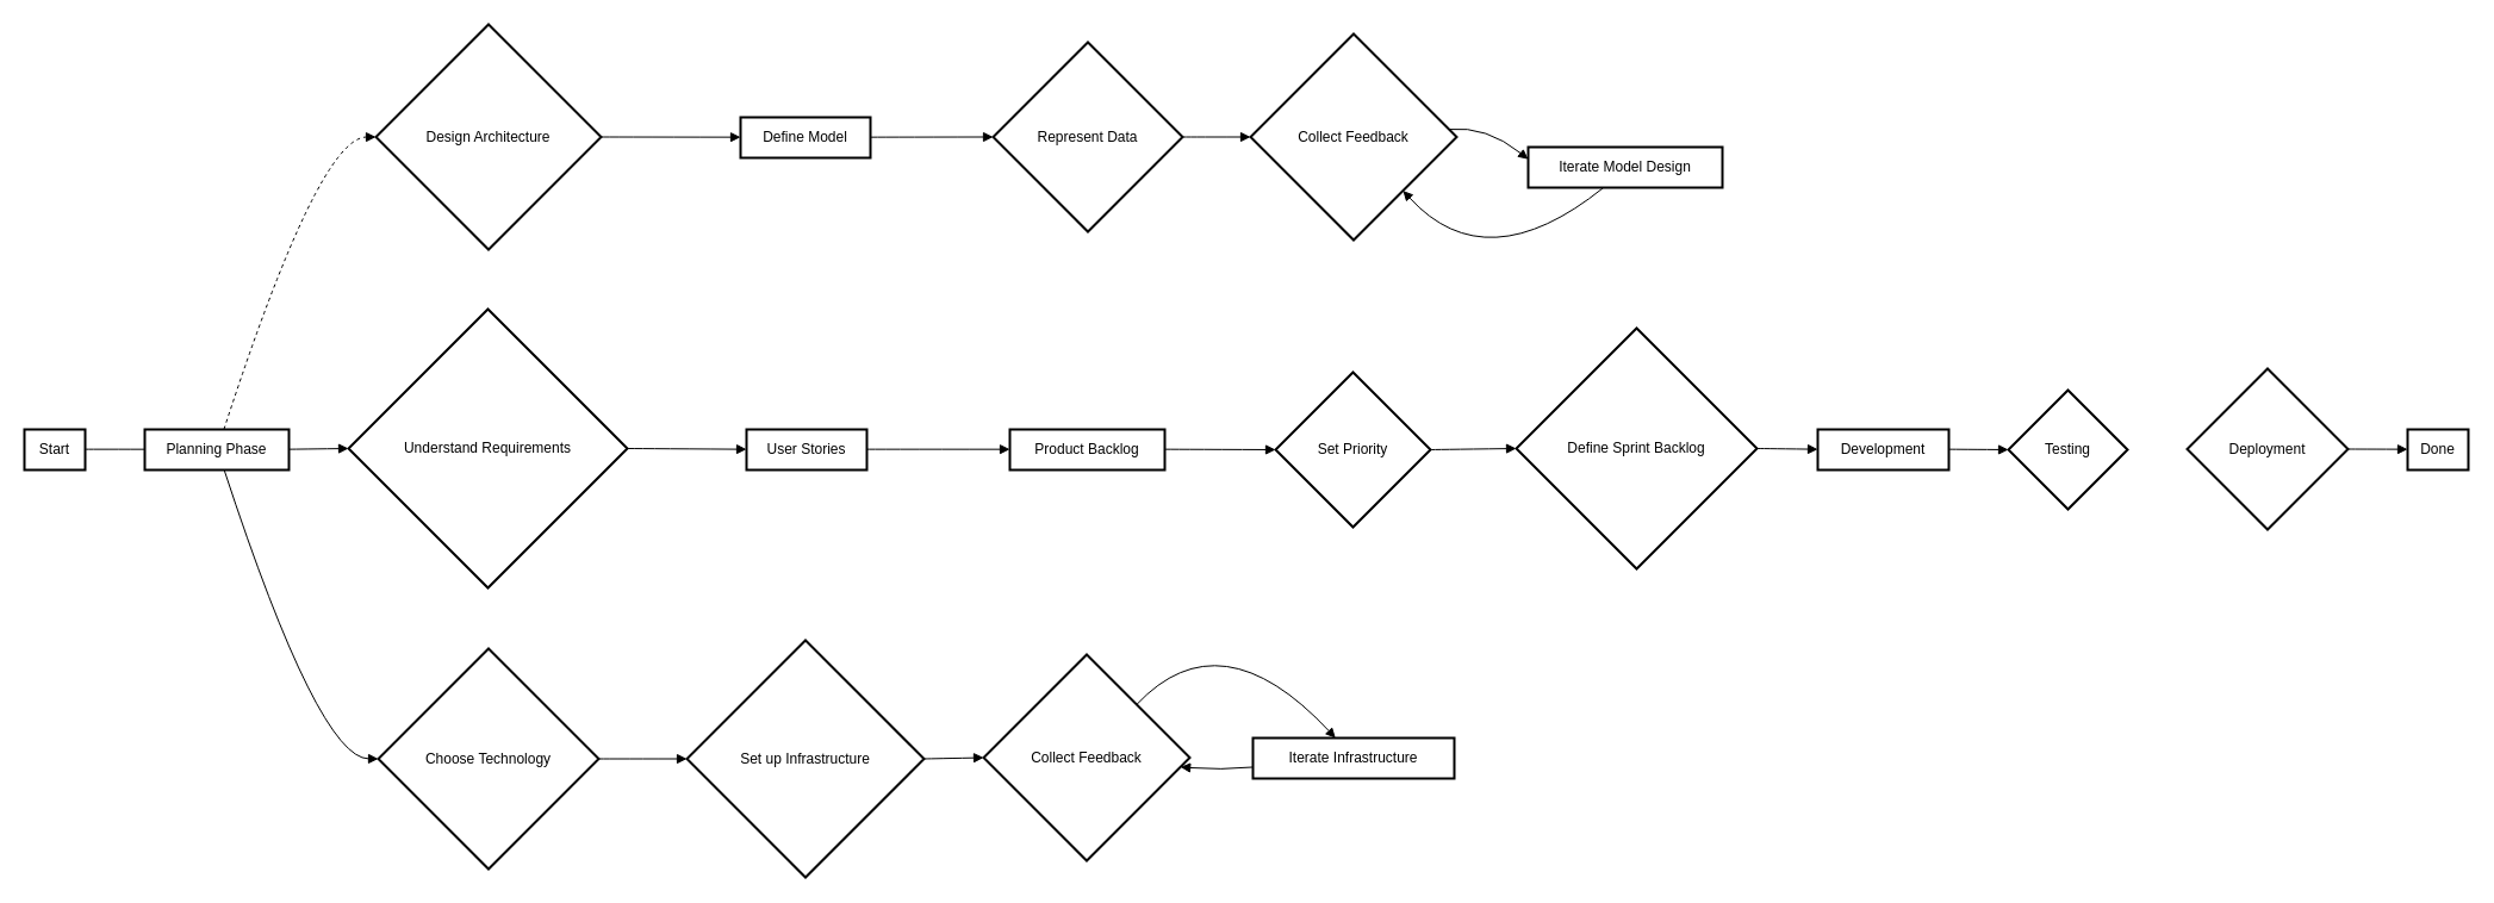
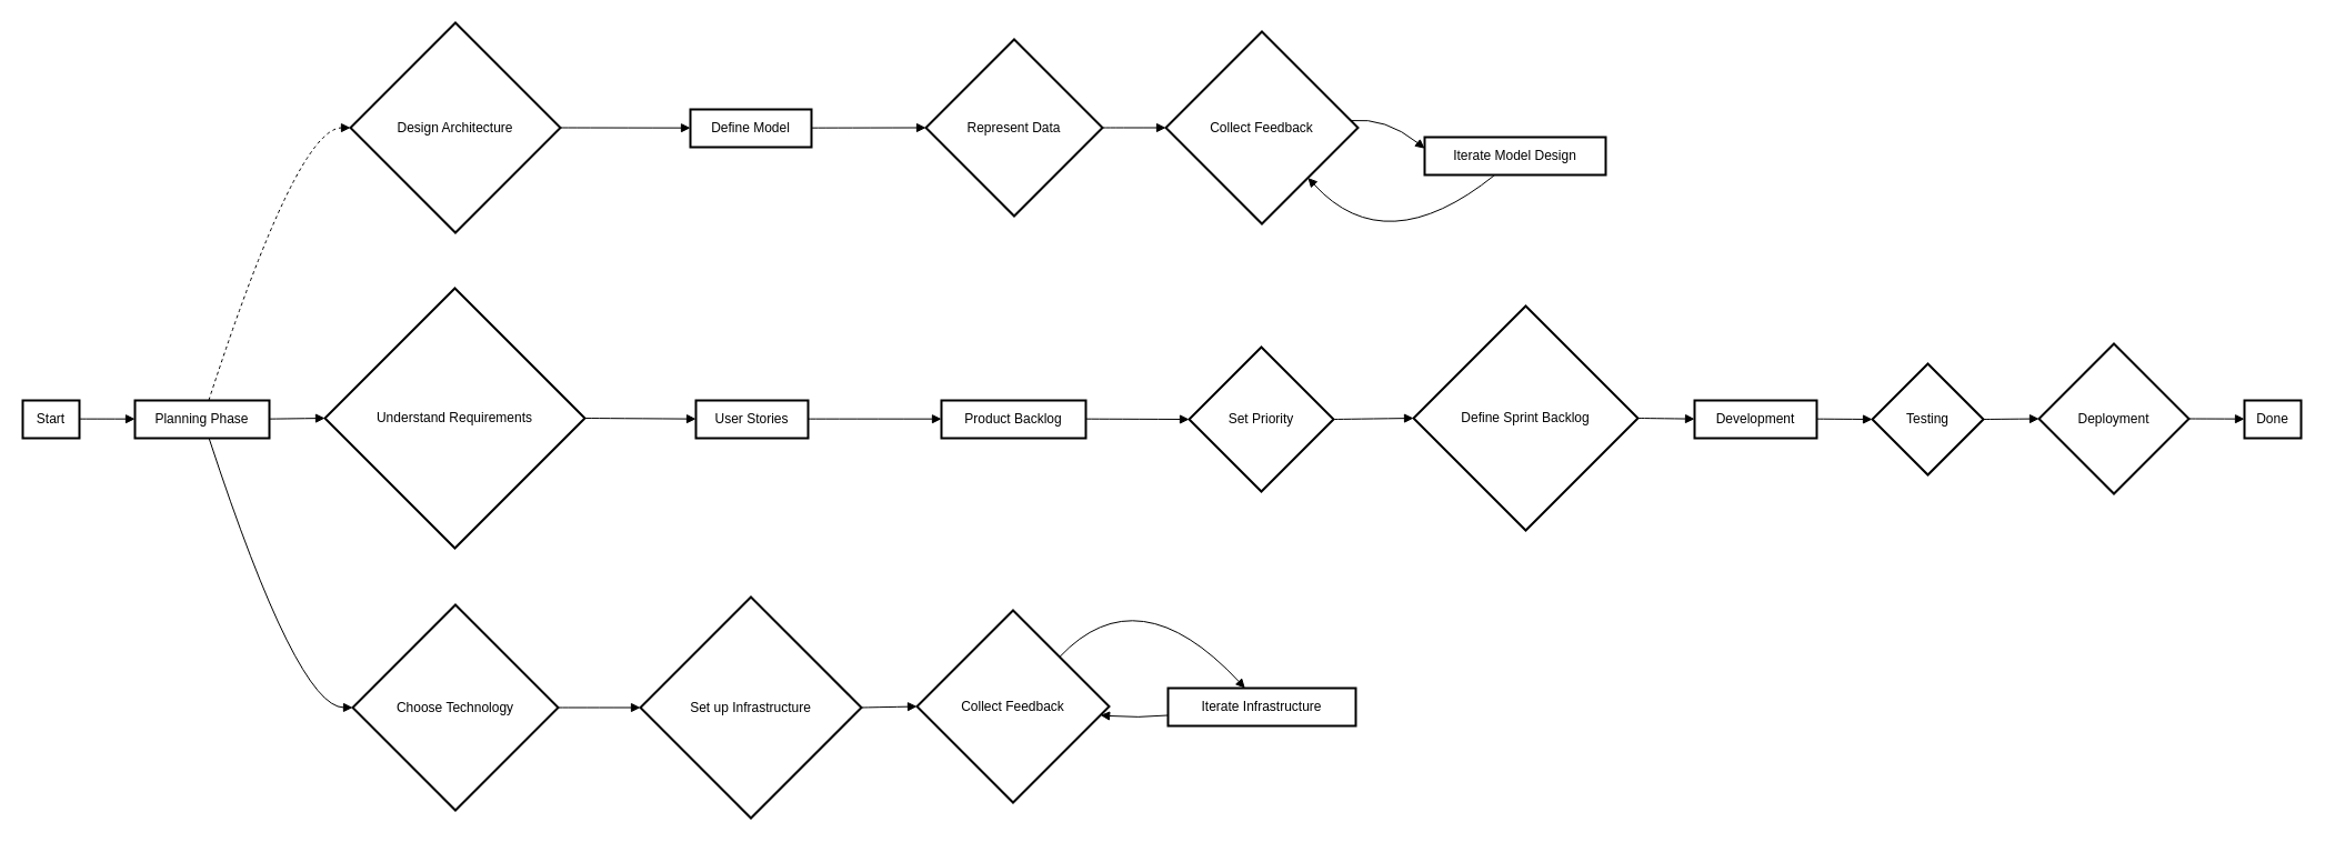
  <mxCell id="0" />
  <mxCell id="1" parent="0" />
  <mxCell id="2" value="Start" style="whiteSpace=wrap;strokeWidth=2;" vertex="1" parent="1"><mxGeometry y="360" width="51" height="34" as="geometry" x="20" /></mxCell>
  <mxCell id="3" value="Planning Phase" style="whiteSpace=wrap;strokeWidth=2;" vertex="1" parent="1"><mxGeometry x="121" y="360" width="121" height="34" as="geometry" /></mxCell>
  <mxCell id="4" value="Understand Requirements" style="rhombus;strokeWidth=2;whiteSpace=wrap;" vertex="1" parent="1"><mxGeometry x="292" y="259" width="234" height="234" as="geometry" /></mxCell>
  <mxCell id="5" value="Design Architecture" style="rhombus;strokeWidth=2;whiteSpace=wrap;" vertex="1" parent="1"><mxGeometry x="315" width="189" height="189" as="geometry" y="20" /></mxCell>
  <mxCell id="6" value="Choose Technology" style="rhombus;strokeWidth=2;whiteSpace=wrap;" vertex="1" parent="1"><mxGeometry x="317" y="544" width="185" height="185" as="geometry" /></mxCell>
  <mxCell id="7" value="User Stories" style="whiteSpace=wrap;strokeWidth=2;" vertex="1" parent="1"><mxGeometry x="626" y="360" width="101" height="34" as="geometry" /></mxCell>
  <mxCell id="8" value="Product Backlog" style="whiteSpace=wrap;strokeWidth=2;" vertex="1" parent="1"><mxGeometry x="847" y="360" width="130" height="34" as="geometry" /></mxCell>
  <mxCell id="9" value="Set Priority" style="rhombus;strokeWidth=2;whiteSpace=wrap;" vertex="1" parent="1"><mxGeometry x="1070" y="312" width="130" height="130" as="geometry" /></mxCell>
  <mxCell id="10" value="Define Model" style="whiteSpace=wrap;strokeWidth=2;" vertex="1" parent="1"><mxGeometry x="621" y="98" width="109" height="34" as="geometry" /></mxCell>
  <mxCell id="11" value="Represent Data" style="rhombus;strokeWidth=2;whiteSpace=wrap;" vertex="1" parent="1"><mxGeometry x="833" y="35" width="159" height="159" as="geometry" /></mxCell>
  <mxCell id="12" value="Collect Feedback" style="rhombus;strokeWidth=2;whiteSpace=wrap;" vertex="1" parent="1"><mxGeometry x="1049" y="28" width="173" height="173" as="geometry" /></mxCell>
  <mxCell id="13" value="Iterate Model Design" style="whiteSpace=wrap;strokeWidth=2;" vertex="1" parent="1"><mxGeometry x="1282" y="123" width="163" height="34" as="geometry" /></mxCell>
  <mxCell id="14" value="Set up Infrastructure" style="rhombus;strokeWidth=2;whiteSpace=wrap;" vertex="1" parent="1"><mxGeometry x="576" y="537" width="199" height="199" as="geometry" /></mxCell>
  <mxCell id="15" value="Collect Feedback" style="rhombus;strokeWidth=2;whiteSpace=wrap;" vertex="1" parent="1"><mxGeometry x="825" y="549" width="173" height="173" as="geometry" /></mxCell>
  <mxCell id="16" value="Iterate Infrastructure" style="whiteSpace=wrap;strokeWidth=2;" vertex="1" parent="1"><mxGeometry x="1051" y="619" width="169" height="34" as="geometry" /></mxCell>
  <mxCell id="17" value="Define Sprint Backlog" style="rhombus;strokeWidth=2;whiteSpace=wrap;" vertex="1" parent="1"><mxGeometry x="1272" y="275" width="202" height="202" as="geometry" /></mxCell>
  <mxCell id="18" value="Development" style="whiteSpace=wrap;strokeWidth=2;" vertex="1" parent="1"><mxGeometry x="1525" y="360" width="110" height="34" as="geometry" /></mxCell>
  <mxCell id="19" value="Testing" style="rhombus;strokeWidth=2;whiteSpace=wrap;" vertex="1" parent="1"><mxGeometry x="1685" y="327" width="100" height="100" as="geometry" /></mxCell>
  <mxCell id="20" value="Deployment" style="rhombus;strokeWidth=2;whiteSpace=wrap;" vertex="1" parent="1"><mxGeometry x="1835" y="309" width="135" height="135" as="geometry" /></mxCell>
  <mxCell id="21" value="Done" style="whiteSpace=wrap;strokeWidth=2;" vertex="1" parent="1"><mxGeometry x="2020" y="360" width="51" height="34" as="geometry" /></mxCell>
- <mxCell id="22" value="" style="curved=1;startArrow=none;endArrow=none;exitX=0.99;exitY=0.49;entryX=0;entryY=0.49;" edge="1" parent="1" source="2" target="3"><mxGeometry relative="1" as="geometry"><Array as="points" /></mxGeometry></mxCell>
+ <mxCell id="22" value="" style="curved=1;startArrow=none;endArrow=block;exitX=0.99;exitY=0.49;entryX=0;entryY=0.49;" edge="1" parent="1" source="2" target="3"><mxGeometry relative="1" as="geometry"><Array as="points" /></mxGeometry></mxCell>
  <mxCell id="23" value="" style="curved=1;startArrow=none;endArrow=block;exitX=1;exitY=0.49;entryX=0;entryY=0.5;" edge="1" parent="1" source="3" target="4"><mxGeometry relative="1" as="geometry"><Array as="points" /></mxGeometry></mxCell>
  <mxCell id="24" value="" style="curved=1;startArrow=none;endArrow=block;exitX=0.55;exitY=-0.01;entryX=0;entryY=0.5;dashed=1;" edge="1" parent="1" source="3" target="5"><mxGeometry relative="1" as="geometry"><Array as="points"><mxPoint x="267" y="115" /></Array></mxGeometry></mxCell>
  <mxCell id="25" value="" style="curved=1;startArrow=none;endArrow=block;exitX=0.55;exitY=0.99;entryX=0;entryY=0.5;" edge="1" parent="1" source="3" target="6"><mxGeometry relative="1" as="geometry"><Array as="points"><mxPoint x="267" y="636" /></Array></mxGeometry></mxCell>
  <mxCell id="26" value="" style="curved=1;startArrow=none;endArrow=block;exitX=1;exitY=0.5;entryX=0;entryY=0.49;" edge="1" parent="1" source="4" target="7"><mxGeometry relative="1" as="geometry"><Array as="points" /></mxGeometry></mxCell>
  <mxCell id="27" value="" style="curved=1;startArrow=none;endArrow=block;exitX=0.99;exitY=0.49;entryX=0;entryY=0.49;" edge="1" parent="1" source="7" target="8"><mxGeometry relative="1" as="geometry"><Array as="points" /></mxGeometry></mxCell>
  <mxCell id="28" value="" style="curved=1;startArrow=none;endArrow=block;exitX=1;exitY=0.49;entryX=0;entryY=0.5;" edge="1" parent="1" source="8" target="9"><mxGeometry relative="1" as="geometry"><Array as="points" /></mxGeometry></mxCell>
  <mxCell id="29" value="" style="curved=1;startArrow=none;endArrow=block;exitX=1;exitY=0.5;entryX=0;entryY=0.49;" edge="1" parent="1" source="5" target="10"><mxGeometry relative="1" as="geometry"><Array as="points" /></mxGeometry></mxCell>
  <mxCell id="30" value="" style="curved=1;startArrow=none;endArrow=block;exitX=1;exitY=0.49;entryX=0;entryY=0.5;" edge="1" parent="1" source="10" target="11"><mxGeometry relative="1" as="geometry"><Array as="points" /></mxGeometry></mxCell>
  <mxCell id="31" value="" style="curved=1;startArrow=none;endArrow=block;exitX=1;exitY=0.5;entryX=0;entryY=0.5;" edge="1" parent="1" source="11" target="12"><mxGeometry relative="1" as="geometry"><Array as="points" /></mxGeometry></mxCell>
  <mxCell id="32" value="" style="curved=1;startArrow=none;endArrow=block;exitX=1;exitY=0.46;entryX=0;entryY=0.3;" edge="1" parent="1" source="12" target="13"><mxGeometry relative="1" as="geometry"><Array as="points"><mxPoint x="1247" y="105" /></Array></mxGeometry></mxCell>
  <mxCell id="33" value="" style="curved=1;startArrow=none;endArrow=block;exitX=1;exitY=0.5;entryX=0;entryY=0.5;" edge="1" parent="1" source="6" target="14"><mxGeometry relative="1" as="geometry"><Array as="points" /></mxGeometry></mxCell>
  <mxCell id="34" value="" style="curved=1;startArrow=none;endArrow=block;exitX=1;exitY=0.5;entryX=0;entryY=0.5;" edge="1" parent="1" source="14" target="15"><mxGeometry relative="1" as="geometry"><Array as="points" /></mxGeometry></mxCell>
  <mxCell id="35" value="" style="curved=1;startArrow=none;endArrow=block;exitX=0.97;exitY=0;entryX=0.41;entryY=0;" edge="1" parent="1" source="15" target="16"><mxGeometry relative="1" as="geometry"><Array as="points"><mxPoint x="1024" y="516" /></Array></mxGeometry></mxCell>
  <mxCell id="36" value="" style="curved=1;startArrow=none;endArrow=block;exitX=1;exitY=0.5;entryX=0;entryY=0.5;" edge="1" parent="1" source="9" target="17"><mxGeometry relative="1" as="geometry"><Array as="points" /></mxGeometry></mxCell>
  <mxCell id="37" value="" style="curved=1;startArrow=none;endArrow=block;exitX=1;exitY=0.5;entryX=0;entryY=0.49;" edge="1" parent="1" source="17" target="18"><mxGeometry relative="1" as="geometry"><Array as="points" /></mxGeometry></mxCell>
  <mxCell id="38" value="" style="curved=1;startArrow=none;endArrow=block;exitX=1;exitY=0.49;entryX=0;entryY=0.5;" edge="1" parent="1" source="18" target="19"><mxGeometry relative="1" as="geometry"><Array as="points" /></mxGeometry></mxCell>
+ <mxCell id="39" value="" style="curved=1;startArrow=none;endArrow=block;exitX=1;exitY=0.5;entryX=0;entryY=0.5;" edge="1" parent="1" source="19" target="20"><mxGeometry relative="1" as="geometry"><Array as="points" /></mxGeometry></mxCell>
  <mxCell id="40" value="" style="curved=1;startArrow=none;endArrow=block;exitX=0.39;exitY=0.99;entryX=0.96;entryY=1;" edge="1" parent="1" source="13" target="12"><mxGeometry relative="1" as="geometry"><Array as="points"><mxPoint x="1247" y="236" /></Array></mxGeometry></mxCell>
  <mxCell id="41" value="" style="curved=1;startArrow=none;endArrow=block;exitX=0;exitY=0.72;entryX=1;entryY=0.55;" edge="1" parent="1" source="16" target="15"><mxGeometry relative="1" as="geometry"><Array as="points"><mxPoint x="1024" y="646" /></Array></mxGeometry></mxCell>
  <mxCell id="42" value="" style="curved=1;startArrow=none;endArrow=block;exitX=1;exitY=0.5;entryX=0;entryY=0.49;" edge="1" parent="1" source="20" target="21"><mxGeometry relative="1" as="geometry"><Array as="points" /></mxGeometry></mxCell>
